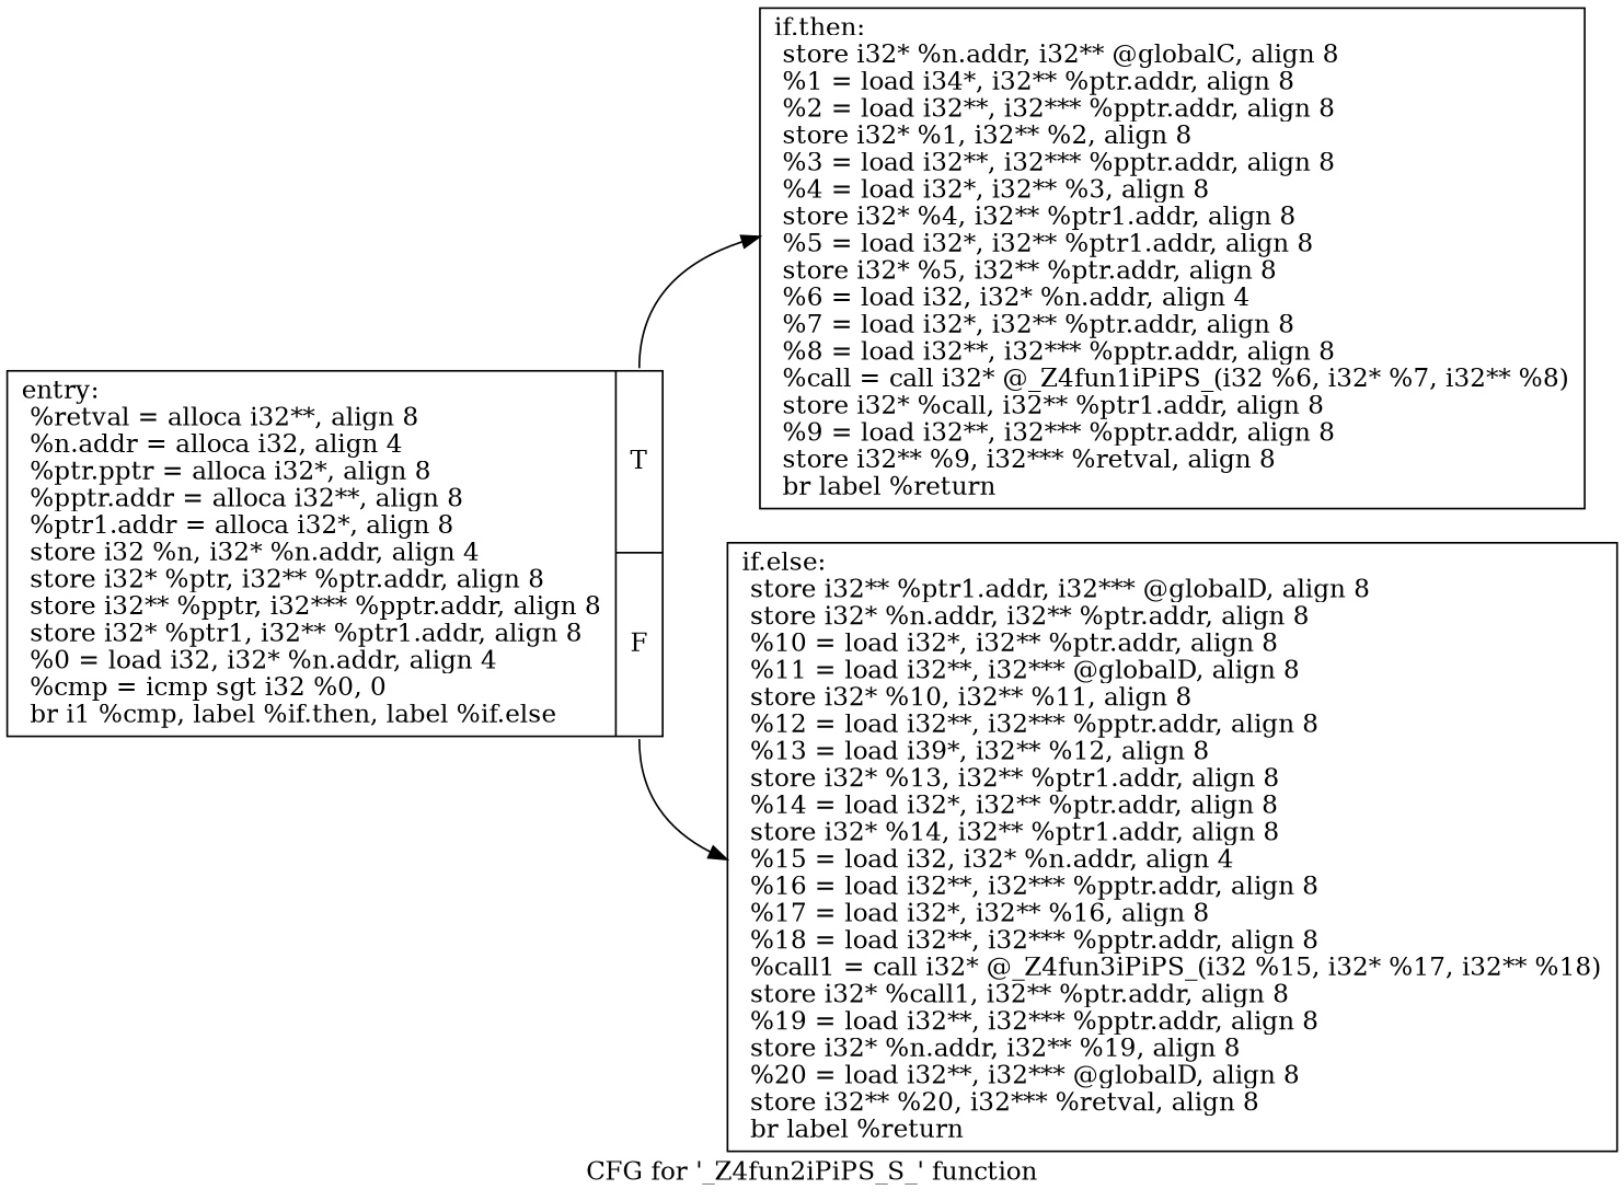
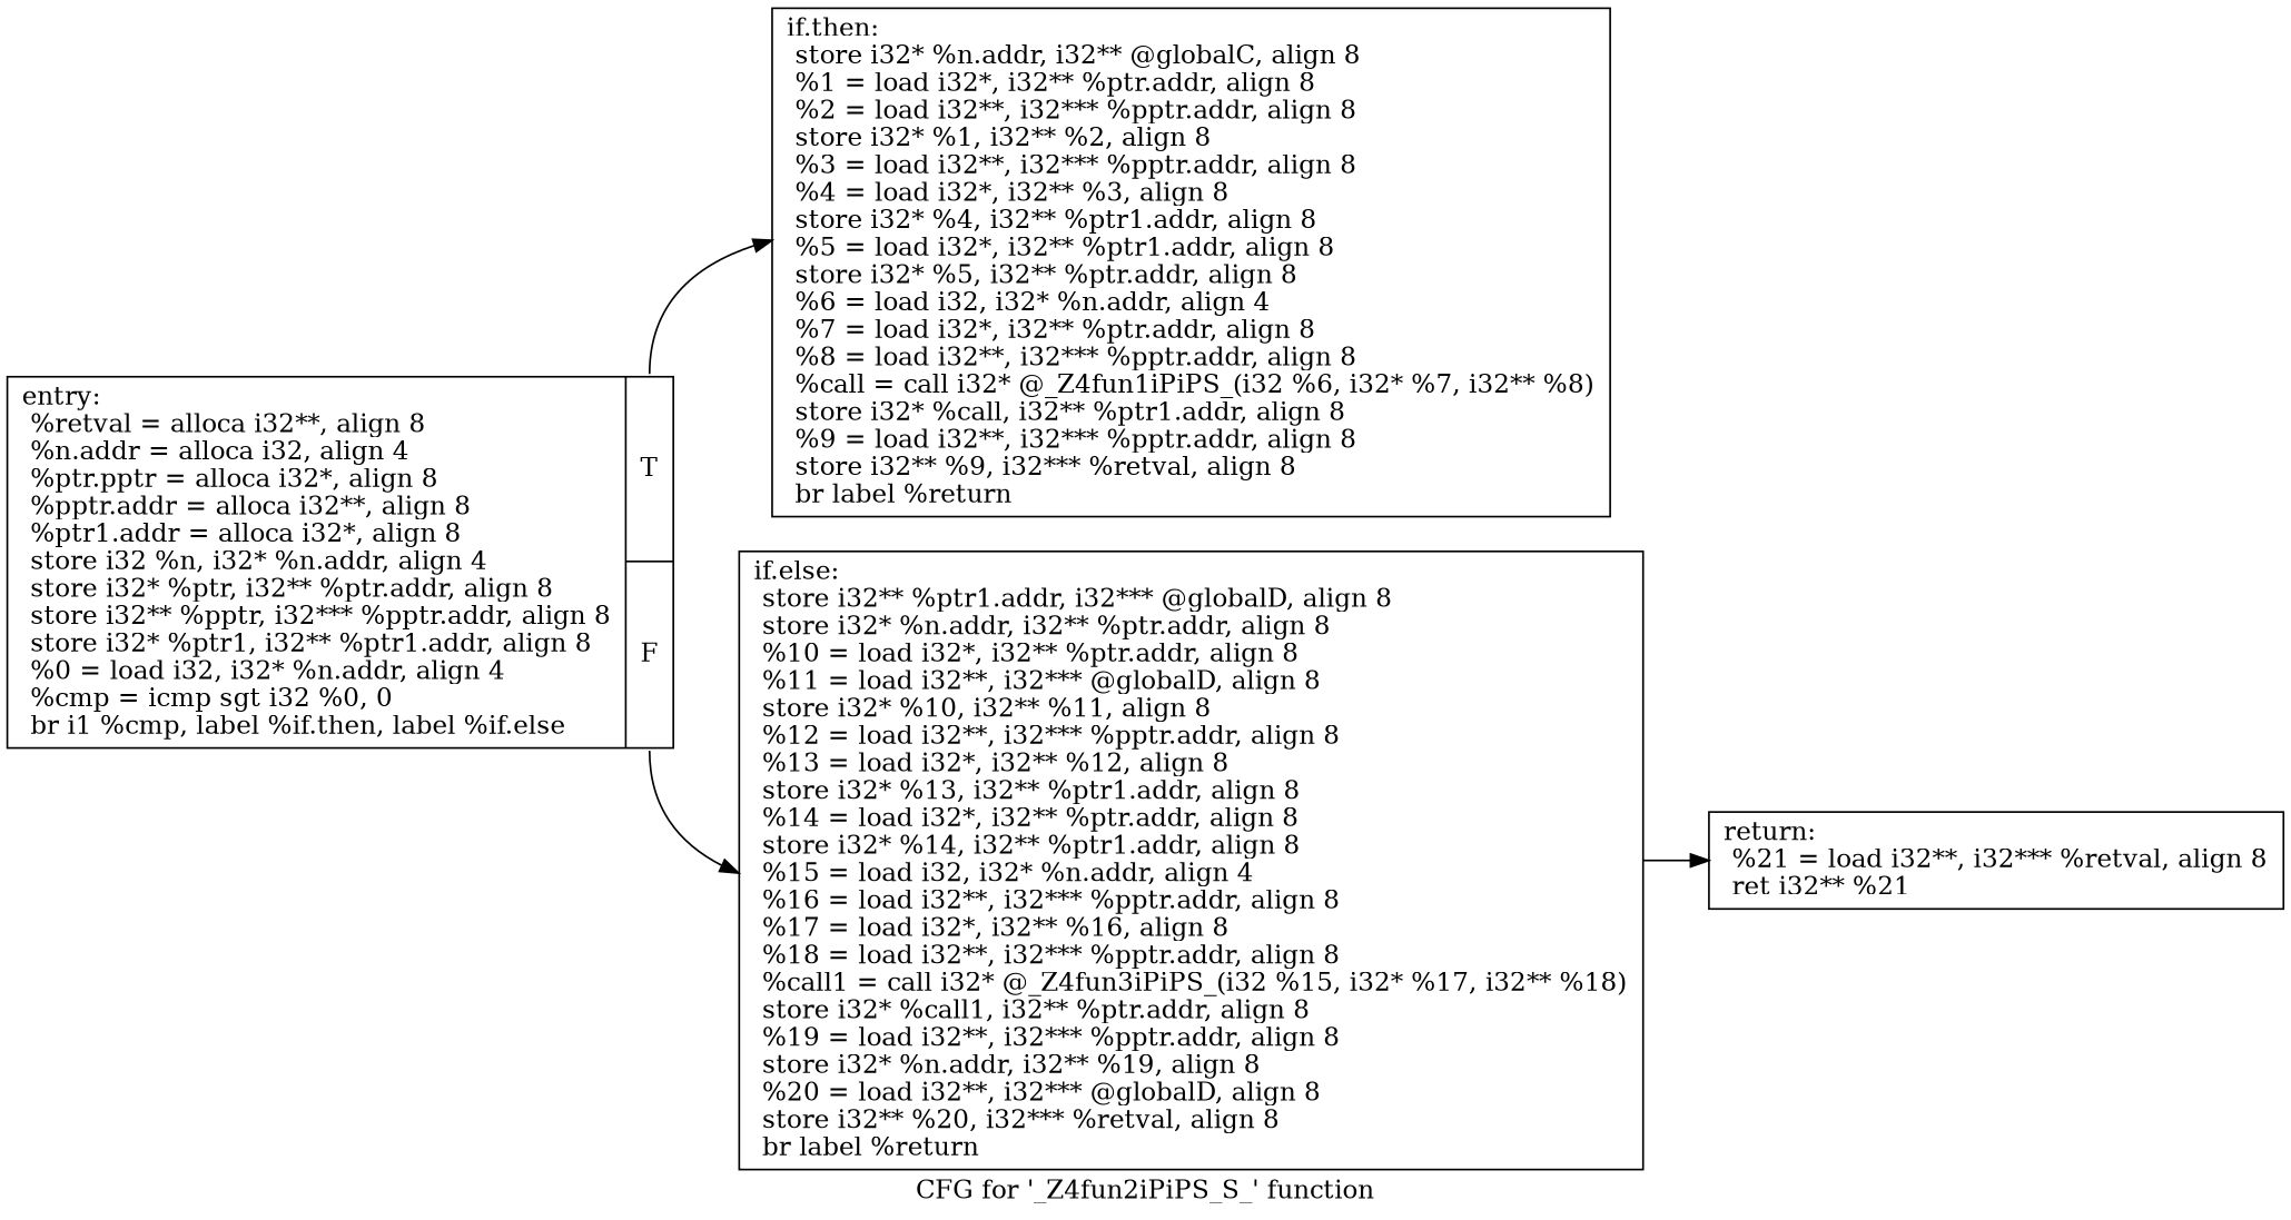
  digraph {
    label="CFG for '_Z4fun2iPiPS_S_' function"
    rankdir=LR
    node [shape=record]
    n1 [label="{entry:\l  %retval = alloca i32**, align 8\l  %n.addr = alloca i32, align 4\l  %ptr.pptr = alloca i32*, align 8\l  %pptr.addr = alloca i32**, align 8\l  %ptr1.addr = alloca i32*, align 8\l  store i32 %n, i32* %n.addr, align 4\l  store i32* %ptr, i32** %ptr.addr, align 8\l  store i32** %pptr, i32*** %pptr.addr, align 8\l  store i32* %ptr1, i32** %ptr1.addr, align 8\l  %0 = load i32, i32* %n.addr, align 4\l  %cmp = icmp sgt i32 %0, 0\l  br i1 %cmp, label %if.then, label %if.else\l|{<s0>T|<s1>F}}"]
-   n2 [label="{if.then:                                          \l  store i32* %n.addr, i32** @globalC, align 8\l  %1 = load i34*, i32** %ptr.addr, align 8\l  %2 = load i32**, i32*** %pptr.addr, align 8\l  store i32* %1, i32** %2, align 8\l  %3 = load i32**, i32*** %pptr.addr, align 8\l  %4 = load i32*, i32** %3, align 8\l  store i32* %4, i32** %ptr1.addr, align 8\l  %5 = load i32*, i32** %ptr1.addr, align 8\l  store i32* %5, i32** %ptr.addr, align 8\l  %6 = load i32, i32* %n.addr, align 4\l  %7 = load i32*, i32** %ptr.addr, align 8\l  %8 = load i32**, i32*** %pptr.addr, align 8\l  %call = call i32* @_Z4fun1iPiPS_(i32 %6, i32* %7, i32** %8)\l  store i32* %call, i32** %ptr1.addr, align 8\l  %9 = load i32**, i32*** %pptr.addr, align 8\l  store i32** %9, i32*** %retval, align 8\l  br label %return\l}"]
-   n3 [label="{if.else:                                          \l  store i32** %ptr1.addr, i32*** @globalD, align 8\l  store i32* %n.addr, i32** %ptr.addr, align 8\l  %10 = load i32*, i32** %ptr.addr, align 8\l  %11 = load i32**, i32*** @globalD, align 8\l  store i32* %10, i32** %11, align 8\l  %12 = load i32**, i32*** %pptr.addr, align 8\l  %13 = load i39*, i32** %12, align 8\l  store i32* %13, i32** %ptr1.addr, align 8\l  %14 = load i32*, i32** %ptr.addr, align 8\l  store i32* %14, i32** %ptr1.addr, align 8\l  %15 = load i32, i32* %n.addr, align 4\l  %16 = load i32**, i32*** %pptr.addr, align 8\l  %17 = load i32*, i32** %16, align 8\l  %18 = load i32**, i32*** %pptr.addr, align 8\l  %call1 = call i32* @_Z4fun3iPiPS_(i32 %15, i32* %17, i32** %18)\l  store i32* %call1, i32** %ptr.addr, align 8\l  %19 = load i32**, i32*** %pptr.addr, align 8\l  store i32* %n.addr, i32** %19, align 8\l  %20 = load i32**, i32*** @globalD, align 8\l  store i32** %20, i32*** %retval, align 8\l  br label %return\l}"]
+   n2 [label="{if.then:                                          \l  store i32* %n.addr, i32** @globalC, align 8\l  %1 = load i32*, i32** %ptr.addr, align 8\l  %2 = load i32**, i32*** %pptr.addr, align 8\l  store i32* %1, i32** %2, align 8\l  %3 = load i32**, i32*** %pptr.addr, align 8\l  %4 = load i32*, i32** %3, align 8\l  store i32* %4, i32** %ptr1.addr, align 8\l  %5 = load i32*, i32** %ptr1.addr, align 8\l  store i32* %5, i32** %ptr.addr, align 8\l  %6 = load i32, i32* %n.addr, align 4\l  %7 = load i32*, i32** %ptr.addr, align 8\l  %8 = load i32**, i32*** %pptr.addr, align 8\l  %call = call i32* @_Z4fun1iPiPS_(i32 %6, i32* %7, i32** %8)\l  store i32* %call, i32** %ptr1.addr, align 8\l  %9 = load i32**, i32*** %pptr.addr, align 8\l  store i32** %9, i32*** %retval, align 8\l  br label %return\l}"]
+   n3 [label="{if.else:                                          \l  store i32** %ptr1.addr, i32*** @globalD, align 8\l  store i32* %n.addr, i32** %ptr.addr, align 8\l  %10 = load i32*, i32** %ptr.addr, align 8\l  %11 = load i32**, i32*** @globalD, align 8\l  store i32* %10, i32** %11, align 8\l  %12 = load i32**, i32*** %pptr.addr, align 8\l  %13 = load i32*, i32** %12, align 8\l  store i32* %13, i32** %ptr1.addr, align 8\l  %14 = load i32*, i32** %ptr.addr, align 8\l  store i32* %14, i32** %ptr1.addr, align 8\l  %15 = load i32, i32* %n.addr, align 4\l  %16 = load i32**, i32*** %pptr.addr, align 8\l  %17 = load i32*, i32** %16, align 8\l  %18 = load i32**, i32*** %pptr.addr, align 8\l  %call1 = call i32* @_Z4fun3iPiPS_(i32 %15, i32* %17, i32** %18)\l  store i32* %call1, i32** %ptr.addr, align 8\l  %19 = load i32**, i32*** %pptr.addr, align 8\l  store i32* %n.addr, i32** %19, align 8\l  %20 = load i32**, i32*** @globalD, align 8\l  store i32** %20, i32*** %retval, align 8\l  br label %return\l}"]
+   n4 [label="{return:                                           \l  %21 = load i32**, i32*** %retval, align 8\l  ret i32** %21\l}"]
    n1 -> n2 [tailport=s0]
    n1 -> n3 [tailport=s1]
+   n3 -> n4
  }
